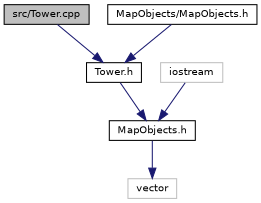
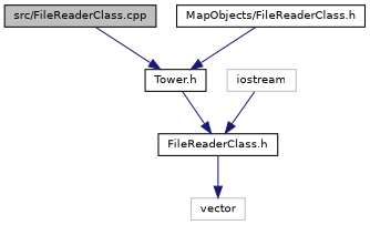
  digraph {
    node [color=black fillcolor=white fontname=Helvetica fontsize=10 shape=record style=filled]
    edge [color=midnightblue fontname=Helvetica fontsize=10 labelfontname=Helvetica labelfontsize=10 style=solid]
-   n1 [fillcolor=grey75 fontcolor=black height=0.2 label="src/Tower.cpp" width=0.4]
+   n1 [fillcolor=grey75 fontcolor=black height=0.2 label="src/FileReaderClass.cpp" width=0.4]
    n2 [height=0.2 label="Tower.h" width=0.4]
-   n3 [height=0.2 label="MapObjects.h" width=0.4]
+   n3 [height=0.2 label="FileReaderClass.h" width=0.4]
    n4 [color=grey75 height=0.2 label=vector width=0.4]
-   n5 [height=0.2 label="MapObjects/MapObjects.h" width=0.4]
+   n5 [height=0.2 label="MapObjects/FileReaderClass.h" width=0.4]
    n6 [color=grey75 height=0.2 label=iostream width=0.4]
    n1 -> n2
    n2 -> n3
    n3 -> n4
    n5 -> n2
    n6 -> n3
  }
